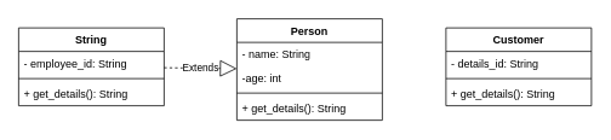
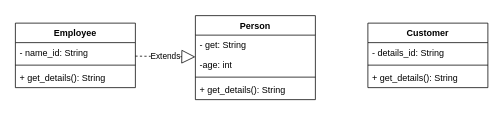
  <mxCell id="0" />
  <mxCell id="1" parent="0" />
  <mxCell id="2" value="Person" style="swimlane;fontStyle=1;align=center;verticalAlign=top;childLayout=stackLayout;horizontal=1;startSize=26;horizontalStack=0;resizeParent=1;resizeParentMax=0;resizeLast=0;collapsible=1;marginBottom=0;whiteSpace=wrap;html=1;" vertex="1" parent="1"><mxGeometry x="260" y="20" width="160" height="112" as="geometry" /></mxCell>
- <mxCell id="3" value="- name: String" style="text;strokeColor=none;fillColor=none;align=left;verticalAlign=top;spacingLeft=4;spacingRight=4;overflow=hidden;rotatable=0;points=[[0,0.5],[1,0.5]];portConstraint=eastwest;whiteSpace=wrap;html=1;" vertex="1" parent="2"><mxGeometry y="26" width="160" height="26" as="geometry" /></mxCell>
+ <mxCell id="3" value="- get: String" style="text;strokeColor=none;fillColor=none;align=left;verticalAlign=top;spacingLeft=4;spacingRight=4;overflow=hidden;rotatable=0;points=[[0,0.5],[1,0.5]];portConstraint=eastwest;whiteSpace=wrap;html=1;" vertex="1" parent="2"><mxGeometry y="26" width="160" height="26" as="geometry" /></mxCell>
  <mxCell id="4" value="-age: int" style="text;strokeColor=none;fillColor=none;align=left;verticalAlign=top;spacingLeft=4;spacingRight=4;overflow=hidden;rotatable=0;points=[[0,0.5],[1,0.5]];portConstraint=eastwest;whiteSpace=wrap;html=1;" vertex="1" parent="2"><mxGeometry y="52" width="160" height="26" as="geometry" /></mxCell>
  <mxCell id="5" value="" style="line;strokeWidth=1;fillColor=none;align=left;verticalAlign=middle;spacingTop=-1;spacingLeft=3;spacingRight=3;rotatable=0;labelPosition=right;points=[];portConstraint=eastwest;strokeColor=inherit;" vertex="1" parent="2"><mxGeometry y="78" width="160" height="8" as="geometry" /></mxCell>
  <mxCell id="6" value="+ get_details(): String" style="text;strokeColor=none;fillColor=none;align=left;verticalAlign=top;spacingLeft=4;spacingRight=4;overflow=hidden;rotatable=0;points=[[0,0.5],[1,0.5]];portConstraint=eastwest;whiteSpace=wrap;html=1;" vertex="1" parent="2"><mxGeometry y="86" width="160" height="26" as="geometry" /></mxCell>
- <mxCell id="7" value="String" style="swimlane;fontStyle=1;align=center;verticalAlign=top;childLayout=stackLayout;horizontal=1;startSize=26;horizontalStack=0;resizeParent=1;resizeParentMax=0;resizeLast=0;collapsible=1;marginBottom=0;whiteSpace=wrap;html=1;" vertex="1" parent="1"><mxGeometry x="20" y="30" width="160" height="86" as="geometry" /></mxCell>
- <mxCell id="8" value="- employee_id: String" style="text;strokeColor=none;fillColor=none;align=left;verticalAlign=top;spacingLeft=4;spacingRight=4;overflow=hidden;rotatable=0;points=[[0,0.5],[1,0.5]];portConstraint=eastwest;whiteSpace=wrap;html=1;" vertex="1" parent="7"><mxGeometry y="26" width="160" height="26" as="geometry" /></mxCell>
+ <mxCell id="7" value="Employee" style="swimlane;fontStyle=1;align=center;verticalAlign=top;childLayout=stackLayout;horizontal=1;startSize=26;horizontalStack=0;resizeParent=1;resizeParentMax=0;resizeLast=0;collapsible=1;marginBottom=0;whiteSpace=wrap;html=1;" vertex="1" parent="1"><mxGeometry x="20" y="30" width="160" height="86" as="geometry" /></mxCell>
+ <mxCell id="8" value="- name_id: String" style="text;strokeColor=none;fillColor=none;align=left;verticalAlign=top;spacingLeft=4;spacingRight=4;overflow=hidden;rotatable=0;points=[[0,0.5],[1,0.5]];portConstraint=eastwest;whiteSpace=wrap;html=1;" vertex="1" parent="7"><mxGeometry y="26" width="160" height="26" as="geometry" /></mxCell>
  <mxCell id="9" value="" style="line;strokeWidth=1;fillColor=none;align=left;verticalAlign=middle;spacingTop=-1;spacingLeft=3;spacingRight=3;rotatable=0;labelPosition=right;points=[];portConstraint=eastwest;strokeColor=inherit;" vertex="1" parent="7"><mxGeometry y="52" width="160" height="8" as="geometry" /></mxCell>
  <mxCell id="10" value="+ get_details(): String" style="text;strokeColor=none;fillColor=none;align=left;verticalAlign=top;spacingLeft=4;spacingRight=4;overflow=hidden;rotatable=0;points=[[0,0.5],[1,0.5]];portConstraint=eastwest;whiteSpace=wrap;html=1;" vertex="1" parent="7"><mxGeometry y="60" width="160" height="26" as="geometry" /></mxCell>
  <mxCell id="11" value="Customer" style="swimlane;fontStyle=1;align=center;verticalAlign=top;childLayout=stackLayout;horizontal=1;startSize=26;horizontalStack=0;resizeParent=1;resizeParentMax=0;resizeLast=0;collapsible=1;marginBottom=0;whiteSpace=wrap;html=1;" vertex="1" parent="1"><mxGeometry x="490" y="30" width="160" height="86" as="geometry" /></mxCell>
  <mxCell id="12" value="- details_id: String" style="text;strokeColor=none;fillColor=none;align=left;verticalAlign=top;spacingLeft=4;spacingRight=4;overflow=hidden;rotatable=0;points=[[0,0.5],[1,0.5]];portConstraint=eastwest;whiteSpace=wrap;html=1;" vertex="1" parent="11"><mxGeometry y="26" width="160" height="26" as="geometry" /></mxCell>
  <mxCell id="13" value="" style="line;strokeWidth=1;fillColor=none;align=left;verticalAlign=middle;spacingTop=-1;spacingLeft=3;spacingRight=3;rotatable=0;labelPosition=right;points=[];portConstraint=eastwest;strokeColor=inherit;" vertex="1" parent="11"><mxGeometry y="52" width="160" height="8" as="geometry" /></mxCell>
  <mxCell id="14" value="+ get_details(): String" style="text;strokeColor=none;fillColor=none;align=left;verticalAlign=top;spacingLeft=4;spacingRight=4;overflow=hidden;rotatable=0;points=[[0,0.5],[1,0.5]];portConstraint=eastwest;whiteSpace=wrap;html=1;" vertex="1" parent="11"><mxGeometry y="60" width="160" height="26" as="geometry" /></mxCell>
  <mxCell id="15" value="Extends" style="endArrow=block;endSize=16;endFill=0;html=1;rounded=0;dashed=1;" edge="1" parent="1" source="7" target="2"><mxGeometry width="160" relative="1" as="geometry"><mxPoint x="150" y="100" as="sourcePoint" /><mxPoint x="240" y="210" as="targetPoint" /></mxGeometry></mxCell>
